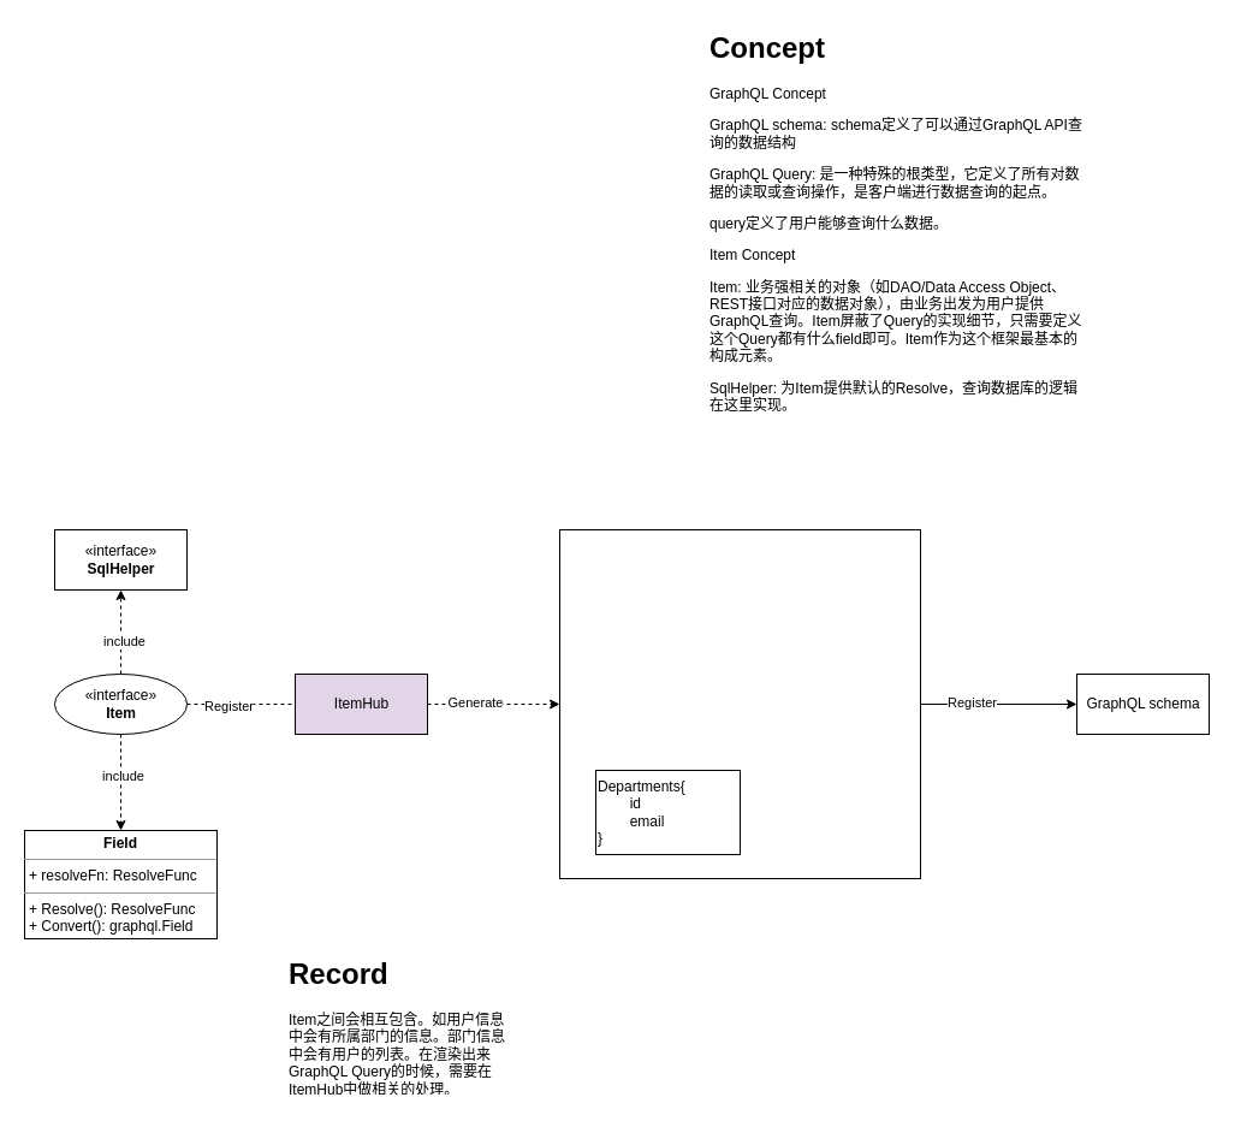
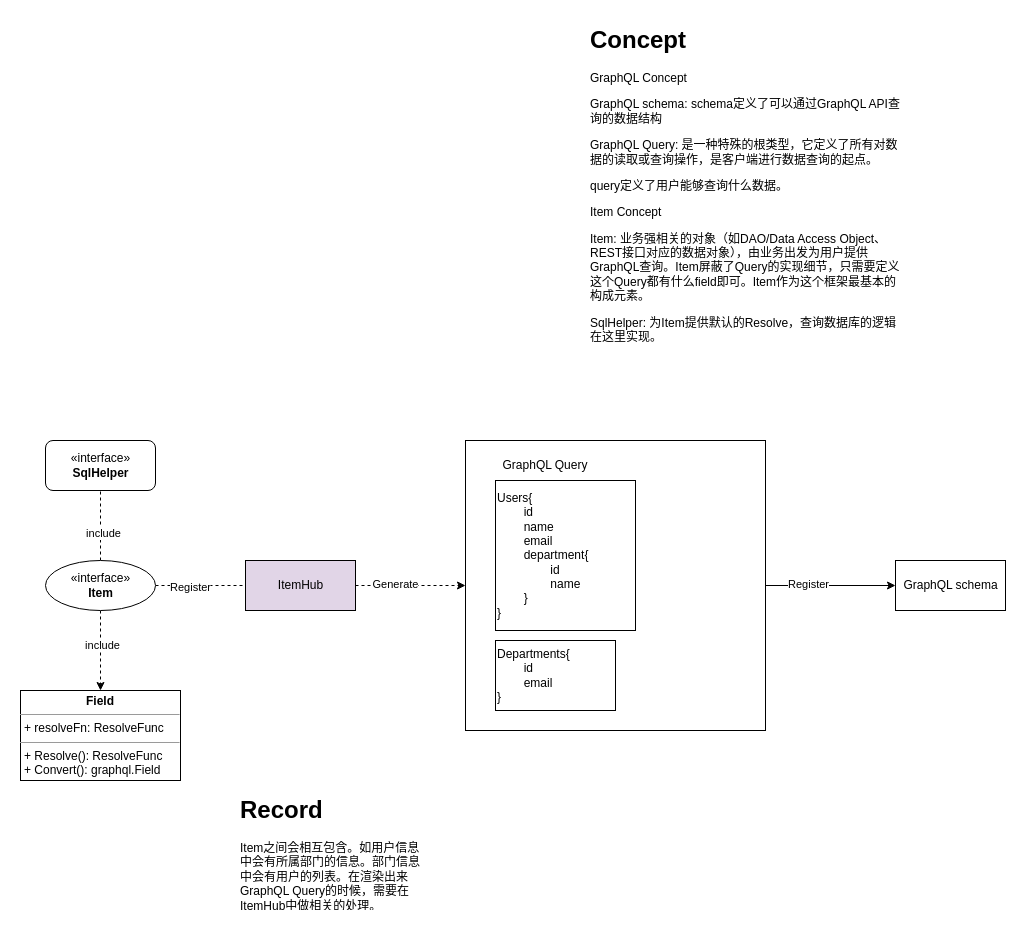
  <mxCell id="0" />
  <mxCell id="1" parent="0" />
  <mxCell id="2" style="edgeStyle=orthogonalEdgeStyle;rounded=0;orthogonalLoop=1;jettySize=auto;html=1;exitX=1;exitY=0.5;exitDx=0;exitDy=0;entryX=0;entryY=0.5;entryDx=0;entryDy=0;dashed=1;" parent="1" source="4" target="16" edge="1"><mxGeometry relative="1" as="geometry" /></mxCell>
  <mxCell id="3" value="Generate" style="edgeLabel;html=1;align=center;verticalAlign=middle;resizable=0;points=[];" parent="2" vertex="1" connectable="0"><mxGeometry x="-0.291" y="2" relative="1" as="geometry"><mxPoint as="offset" /></mxGeometry></mxCell>
  <mxCell id="4" value="ItemHub" style="html=1;fillColor=#e1d5e7;" parent="1" vertex="1"><mxGeometry x="245" y="560" width="110" height="50" as="geometry" /></mxCell>
- <mxCell id="5" value="«interface»&lt;br&gt;&lt;b&gt;SqlHelper&lt;/b&gt;" style="html=1;" parent="1" vertex="1"><mxGeometry x="45" y="440" width="110" height="50" as="geometry" /></mxCell>
- <mxCell id="6" style="edgeStyle=orthogonalEdgeStyle;rounded=0;orthogonalLoop=1;jettySize=auto;html=1;exitX=0.5;exitY=0;exitDx=0;exitDy=0;entryX=0.5;entryY=1;entryDx=0;entryDy=0;dashed=1;" parent="1" source="12" target="5" edge="1"><mxGeometry relative="1" as="geometry" /></mxCell>
+ <mxCell id="5" value="«interface»&lt;br&gt;&lt;b&gt;SqlHelper&lt;/b&gt;" style="html=1;rounded=1;" parent="1" vertex="1"><mxGeometry x="45" y="440" width="110" height="50" as="geometry" /></mxCell>
+ <mxCell id="6" style="edgeStyle=orthogonalEdgeStyle;rounded=0;orthogonalLoop=1;jettySize=auto;html=1;exitX=0.5;exitY=0;exitDx=0;exitDy=0;entryX=0.5;entryY=1;entryDx=0;entryDy=0;dashed=1;endArrow=none;" parent="1" source="12" target="5" edge="1"><mxGeometry relative="1" as="geometry" /></mxCell>
  <mxCell id="7" value="include" style="edgeLabel;html=1;align=center;verticalAlign=middle;resizable=0;points=[];" parent="6" vertex="1" connectable="0"><mxGeometry x="-0.2" y="-2" relative="1" as="geometry"><mxPoint as="offset" /></mxGeometry></mxCell>
  <mxCell id="8" style="edgeStyle=orthogonalEdgeStyle;rounded=0;orthogonalLoop=1;jettySize=auto;html=1;exitX=1;exitY=0.5;exitDx=0;exitDy=0;entryX=0;entryY=0.5;entryDx=0;entryDy=0;dashed=1;endArrow=none;" parent="1" source="12" target="4" edge="1"><mxGeometry relative="1" as="geometry" /></mxCell>
  <mxCell id="9" value="Register" style="edgeLabel;html=1;align=center;verticalAlign=middle;resizable=0;points=[];" parent="8" vertex="1" connectable="0"><mxGeometry x="-0.244" y="-1" relative="1" as="geometry"><mxPoint as="offset" /></mxGeometry></mxCell>
  <mxCell id="10" style="edgeStyle=orthogonalEdgeStyle;rounded=0;orthogonalLoop=1;jettySize=auto;html=1;exitX=0.5;exitY=1;exitDx=0;exitDy=0;entryX=0.5;entryY=0;entryDx=0;entryDy=0;dashed=1;" parent="1" source="12" target="23" edge="1"><mxGeometry relative="1" as="geometry"><mxPoint x="100" y="650" as="targetPoint" /></mxGeometry></mxCell>
  <mxCell id="11" value="include" style="edgeLabel;html=1;align=center;verticalAlign=middle;resizable=0;points=[];" parent="10" vertex="1" connectable="0"><mxGeometry x="-0.15" y="1" relative="1" as="geometry"><mxPoint as="offset" /></mxGeometry></mxCell>
  <mxCell id="12" value="«interface»&lt;br&gt;&lt;b&gt;Item&lt;/b&gt;" style="ellipse;html=1;" parent="1" vertex="1"><mxGeometry x="45" y="560" width="110" height="50" as="geometry" /></mxCell>
  <mxCell id="13" value="&lt;h1&gt;Concept&lt;/h1&gt;&lt;p&gt;GraphQL Concept&lt;/p&gt;&lt;p&gt;GraphQL schema: schema定义了可以通过GraphQL API查询的数据结构&lt;/p&gt;&lt;p&gt;GraphQL Query: 是一种特殊的根类型，它定义了所有对数据的读取或查询操作，是客户端进行数据查询的起点。&lt;/p&gt;&lt;p&gt;query定义了用户能够查询什么数据。&lt;/p&gt;Item Concept&lt;br&gt;&lt;p&gt;Item: 业务强相关的对象（如DAO/Data Access Object、REST接口对应的数据对象），由业务出发为用户提供GraphQL查询。Item屏蔽了Query的实现细节，只需要定义这个Query都有什么field即可。Item作为这个框架最基本的构成元素。&lt;/p&gt;SqlHelper: 为Item提供默认的Resolve，查询数据库的逻辑在这里实现。" style="text;html=1;strokeColor=none;fillColor=none;spacing=5;spacingTop=-20;whiteSpace=wrap;overflow=hidden;rounded=0;" parent="1" vertex="1"><mxGeometry x="585" y="20" width="320" height="350" as="geometry" /></mxCell>
  <mxCell id="14" value="GraphQL schema" style="html=1;" parent="1" vertex="1"><mxGeometry x="895" y="560" width="110" height="50" as="geometry" /></mxCell>
  <mxCell id="15" value="" style="group" parent="1" vertex="1" connectable="0"><mxGeometry x="465" y="440" width="300" height="290" as="geometry" /></mxCell>
  <mxCell id="16" value="" style="rounded=0;whiteSpace=wrap;html=1;movable=1;resizable=1;rotatable=1;deletable=1;editable=1;connectable=1;" parent="15" vertex="1"><mxGeometry width="300" height="290" as="geometry" /></mxCell>
+ <mxCell id="17" value="GraphQL Query" style="text;html=1;strokeColor=none;fillColor=none;align=center;verticalAlign=middle;whiteSpace=wrap;rounded=0;movable=1;resizable=1;rotatable=1;deletable=1;editable=1;connectable=1;" parent="15" vertex="1"><mxGeometry x="10" y="10" width="140" height="30" as="geometry" /></mxCell>
+ <mxCell id="18" value="Users{&lt;br style=&quot;border-color: var(--border-color); text-align: center;&quot;&gt;&lt;span style=&quot;text-align: center;&quot;&gt;&lt;span style=&quot;white-space: pre;&quot;&gt;&#09;&lt;/span&gt;id&lt;br&gt;&lt;span style=&quot;white-space: pre;&quot;&gt;&#09;&lt;/span&gt;name&lt;br&gt;&lt;span style=&quot;white-space: pre;&quot;&gt;&#09;&lt;/span&gt;email&lt;br&gt;&lt;span style=&quot;white-space: pre;&quot;&gt;&#09;&lt;/span&gt;department{&lt;br&gt;&lt;span style=&quot;white-space: pre;&quot;&gt;&#09;&lt;span style=&quot;white-space: pre;&quot;&gt;&#09;&lt;/span&gt;i&lt;/span&gt;d&lt;br&gt;&lt;span style=&quot;white-space: pre;&quot;&gt;&#09;&lt;/span&gt;&lt;span style=&quot;white-space: pre;&quot;&gt;&#09;&lt;/span&gt;name&lt;br&gt;&lt;span style=&quot;white-space: pre;&quot;&gt;&#09;&lt;/span&gt;}&lt;br&gt;}&lt;/span&gt;" style="html=1;align=left;" parent="15" vertex="1"><mxGeometry x="30" y="40" width="140" height="150" as="geometry" /></mxCell>
  <mxCell id="19" value="Departments{&lt;br&gt;&lt;span style=&quot;white-space: pre;&quot;&gt;&#09;&lt;/span&gt;id&lt;br&gt;&lt;span style=&quot;white-space: pre;&quot;&gt;&#09;&lt;/span&gt;email&lt;br&gt;}" style="html=1;align=left;" parent="15" vertex="1"><mxGeometry x="30" y="200" width="120" height="70" as="geometry" /></mxCell>
  <mxCell id="20" style="edgeStyle=orthogonalEdgeStyle;rounded=0;orthogonalLoop=1;jettySize=auto;html=1;exitX=1;exitY=0.5;exitDx=0;exitDy=0;entryX=0;entryY=0.5;entryDx=0;entryDy=0;" parent="1" source="16" target="14" edge="1"><mxGeometry relative="1" as="geometry" /></mxCell>
  <mxCell id="21" value="Register" style="edgeLabel;html=1;align=center;verticalAlign=middle;resizable=0;points=[];" parent="20" vertex="1" connectable="0"><mxGeometry x="-0.354" y="2" relative="1" as="geometry"><mxPoint as="offset" /></mxGeometry></mxCell>
  <mxCell id="22" value="&lt;h1&gt;Record&lt;/h1&gt;&lt;div&gt;Item之间会相互包含。如用户信息中会有所属部门的信息。部门信息中会有用户的列表。在渲染出来GraphQL Query的时候，需要在ItemHub中做相关的处理。&lt;/div&gt;&lt;div&gt;&lt;br&gt;&lt;/div&gt;" style="text;html=1;strokeColor=none;fillColor=none;spacing=5;spacingTop=-20;whiteSpace=wrap;overflow=hidden;rounded=0;" parent="1" vertex="1"><mxGeometry x="235" y="790" width="190" height="120" as="geometry" /></mxCell>
  <mxCell id="23" value="&lt;p style=&quot;margin:0px;margin-top:4px;text-align:center;&quot;&gt;&lt;b&gt;Field&lt;/b&gt;&lt;/p&gt;&lt;hr size=&quot;1&quot;&gt;&lt;p style=&quot;margin:0px;margin-left:4px;&quot;&gt;+ resolveFn: ResolveFunc&amp;nbsp;&lt;/p&gt;&lt;hr size=&quot;1&quot;&gt;&lt;p style=&quot;margin:0px;margin-left:4px;&quot;&gt;+ Resolve(): ResolveFunc&lt;/p&gt;&lt;p style=&quot;margin:0px;margin-left:4px;&quot;&gt;+ Convert(): graphql.Field&lt;/p&gt;" style="verticalAlign=top;align=left;overflow=fill;fontSize=12;fontFamily=Helvetica;html=1;" vertex="1" parent="1"><mxGeometry x="20" y="690" width="160" height="90" as="geometry" /></mxCell>
